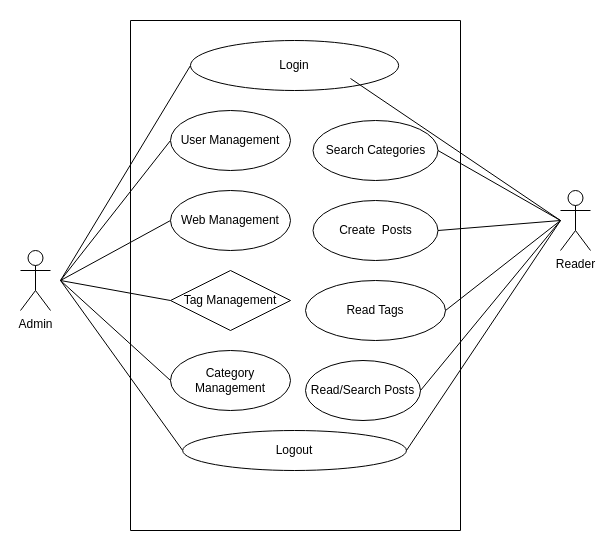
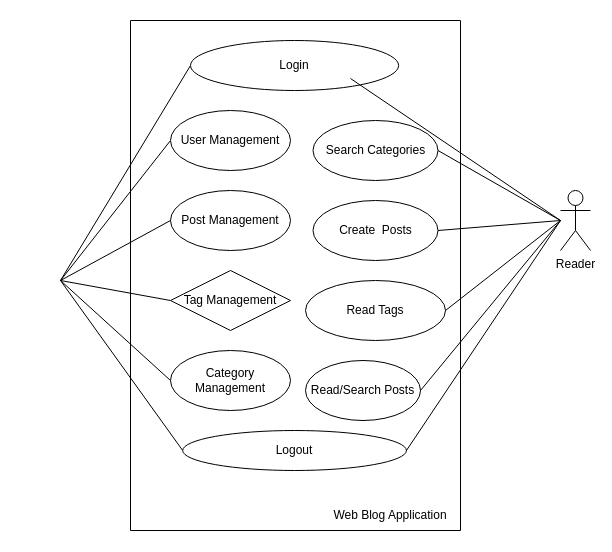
  <mxCell id="0" />
  <mxCell id="1" parent="0" />
- <mxCell id="2" value="Admin" style="shape=umlActor;verticalLabelPosition=bottom;verticalAlign=top;html=1;outlineConnect=0;" parent="1" vertex="1"><mxGeometry x="20" y="250" width="30" height="60" as="geometry" /></mxCell>
  <mxCell id="3" value="" style="swimlane;startSize=0;" parent="1" vertex="1"><mxGeometry x="130" y="20" width="330" height="510" as="geometry" /></mxCell>
  <mxCell id="4" style="edgeStyle=none;shape=connector;rounded=0;orthogonalLoop=1;jettySize=auto;html=1;exitX=0;exitY=0.5;exitDx=0;exitDy=0;strokeColor=default;align=center;verticalAlign=middle;fontFamily=Helvetica;fontSize=11;fontColor=default;labelBackgroundColor=default;endArrow=none;endFill=0;" parent="3" source="5" edge="1"><mxGeometry relative="1" as="geometry"><mxPoint x="-70" y="260" as="targetPoint" /></mxGeometry></mxCell>
  <mxCell id="5" value="Login" style="ellipse;whiteSpace=wrap;html=1;" parent="3" vertex="1"><mxGeometry x="60" y="20" width="208.13" height="50" as="geometry" /></mxCell>
  <mxCell id="6" value="Create&amp;nbsp; Posts" style="ellipse;whiteSpace=wrap;html=1;" parent="3" vertex="1"><mxGeometry x="182.5" y="180" width="125" height="60" as="geometry" /></mxCell>
  <mxCell id="7" style="rounded=0;orthogonalLoop=1;jettySize=auto;html=1;exitX=0;exitY=0.5;exitDx=0;exitDy=0;endArrow=none;endFill=0;" parent="3" source="8" edge="1"><mxGeometry relative="1" as="geometry"><mxPoint x="-70" y="260" as="targetPoint" /></mxGeometry></mxCell>
  <mxCell id="8" value="User Management" style="ellipse;whiteSpace=wrap;html=1;" parent="3" vertex="1"><mxGeometry x="40" y="90" width="120" height="60" as="geometry" /></mxCell>
  <mxCell id="9" style="edgeStyle=none;shape=connector;rounded=0;orthogonalLoop=1;jettySize=auto;html=1;exitX=0;exitY=0.5;exitDx=0;exitDy=0;strokeColor=default;align=center;verticalAlign=middle;fontFamily=Helvetica;fontSize=11;fontColor=default;labelBackgroundColor=default;endArrow=none;endFill=0;" parent="3" source="10" edge="1"><mxGeometry relative="1" as="geometry"><mxPoint x="-70" y="260" as="targetPoint" /></mxGeometry></mxCell>
- <mxCell id="10" value="Web Management" style="ellipse;whiteSpace=wrap;html=1;" parent="3" vertex="1"><mxGeometry x="40" y="170" width="120" height="60" as="geometry" /></mxCell>
+ <mxCell id="10" value="Post Management" style="ellipse;whiteSpace=wrap;html=1;" parent="3" vertex="1"><mxGeometry x="40" y="170" width="120" height="60" as="geometry" /></mxCell>
  <mxCell id="11" style="edgeStyle=none;shape=connector;rounded=0;orthogonalLoop=1;jettySize=auto;html=1;exitX=0;exitY=0.5;exitDx=0;exitDy=0;strokeColor=default;align=center;verticalAlign=middle;fontFamily=Helvetica;fontSize=11;fontColor=default;labelBackgroundColor=default;endArrow=none;endFill=0;" parent="3" source="12" edge="1"><mxGeometry relative="1" as="geometry"><mxPoint x="-70" y="260" as="targetPoint" /></mxGeometry></mxCell>
  <mxCell id="12" value="Tag Management" style="rhombus;whiteSpace=wrap;html=1;" parent="3" vertex="1"><mxGeometry x="40" y="250" width="120" height="60" as="geometry" /></mxCell>
  <mxCell id="13" style="edgeStyle=none;shape=connector;rounded=0;orthogonalLoop=1;jettySize=auto;html=1;exitX=0;exitY=0.5;exitDx=0;exitDy=0;strokeColor=default;align=center;verticalAlign=middle;fontFamily=Helvetica;fontSize=11;fontColor=default;labelBackgroundColor=default;endArrow=none;endFill=0;" parent="3" source="14" edge="1"><mxGeometry relative="1" as="geometry"><mxPoint x="-70" y="260" as="targetPoint" /></mxGeometry></mxCell>
  <mxCell id="14" value="Category Management" style="ellipse;whiteSpace=wrap;html=1;" parent="3" vertex="1"><mxGeometry x="40" y="330" width="120" height="60" as="geometry" /></mxCell>
  <mxCell id="15" style="edgeStyle=none;shape=connector;rounded=0;orthogonalLoop=1;jettySize=auto;html=1;exitX=0;exitY=0.5;exitDx=0;exitDy=0;strokeColor=default;align=center;verticalAlign=middle;fontFamily=Helvetica;fontSize=11;fontColor=default;labelBackgroundColor=default;endArrow=none;endFill=0;" parent="3" source="16" edge="1"><mxGeometry relative="1" as="geometry"><mxPoint x="-70" y="260" as="targetPoint" /></mxGeometry></mxCell>
  <mxCell id="16" value="Logout" style="ellipse;whiteSpace=wrap;html=1;" parent="3" vertex="1"><mxGeometry x="52.19" y="410" width="223.75" height="40" as="geometry" /></mxCell>
  <mxCell id="17" value="Read/Search Posts" style="ellipse;whiteSpace=wrap;html=1;" parent="3" vertex="1"><mxGeometry x="175" y="340" width="115" height="60" as="geometry" /></mxCell>
+ <mxCell id="18" value="Web Blog Application" style="text;html=1;align=center;verticalAlign=middle;whiteSpace=wrap;rounded=0;" parent="3" vertex="1"><mxGeometry x="190" y="480" width="140" height="30" as="geometry" /></mxCell>
  <mxCell id="19" value="Read Tags" style="ellipse;whiteSpace=wrap;html=1;" parent="3" vertex="1"><mxGeometry x="175" y="260" width="140" height="60" as="geometry" /></mxCell>
  <mxCell id="20" value="Search Categories" style="ellipse;whiteSpace=wrap;html=1;" parent="3" vertex="1"><mxGeometry x="182.5" y="100" width="125" height="60" as="geometry" /></mxCell>
  <mxCell id="21" style="edgeStyle=none;shape=connector;rounded=0;orthogonalLoop=1;jettySize=auto;html=1;exitX=1;exitY=0.5;exitDx=0;exitDy=0;strokeColor=default;align=center;verticalAlign=middle;fontFamily=Helvetica;fontSize=11;fontColor=default;labelBackgroundColor=default;endArrow=none;endFill=0;" parent="3" source="19" edge="1"><mxGeometry relative="1" as="geometry"><mxPoint x="430" y="200" as="targetPoint" /><mxPoint x="290" y="280" as="sourcePoint" /></mxGeometry></mxCell>
  <mxCell id="22" value="Reader" style="shape=umlActor;verticalLabelPosition=bottom;verticalAlign=top;html=1;outlineConnect=0;" parent="1" vertex="1"><mxGeometry x="560" y="190" width="30" height="60" as="geometry" /></mxCell>
  <mxCell id="23" style="edgeStyle=none;shape=connector;rounded=0;orthogonalLoop=1;jettySize=auto;html=1;exitX=1;exitY=0.5;exitDx=0;exitDy=0;strokeColor=default;align=center;verticalAlign=middle;fontFamily=Helvetica;fontSize=11;fontColor=default;labelBackgroundColor=default;endArrow=none;endFill=0;" parent="1" edge="1" source="16"><mxGeometry relative="1" as="geometry"><mxPoint x="560" y="220" as="targetPoint" /><mxPoint x="390" y="455" as="sourcePoint" /></mxGeometry></mxCell>
  <mxCell id="24" style="edgeStyle=none;shape=connector;rounded=0;orthogonalLoop=1;jettySize=auto;html=1;exitX=1;exitY=0.5;exitDx=0;exitDy=0;strokeColor=default;align=center;verticalAlign=middle;fontFamily=Helvetica;fontSize=11;fontColor=default;labelBackgroundColor=default;endArrow=none;endFill=0;" parent="1" edge="1"><mxGeometry relative="1" as="geometry"><mxPoint x="560" y="220" as="targetPoint" /><mxPoint x="350" y="78" as="sourcePoint" /><Array as="points" /></mxGeometry></mxCell>
  <mxCell id="25" style="edgeStyle=none;shape=connector;rounded=0;orthogonalLoop=1;jettySize=auto;html=1;exitX=1;exitY=0.5;exitDx=0;exitDy=0;strokeColor=default;align=center;verticalAlign=middle;fontFamily=Helvetica;fontSize=11;fontColor=default;labelBackgroundColor=default;endArrow=none;endFill=0;" parent="1" source="6" edge="1"><mxGeometry relative="1" as="geometry"><mxPoint x="560" y="220" as="targetPoint" /><mxPoint x="440" y="200" as="sourcePoint" /></mxGeometry></mxCell>
  <mxCell id="26" style="edgeStyle=none;shape=connector;rounded=0;orthogonalLoop=1;jettySize=auto;html=1;exitX=1;exitY=0.5;exitDx=0;exitDy=0;strokeColor=default;align=center;verticalAlign=middle;fontFamily=Helvetica;fontSize=11;fontColor=default;labelBackgroundColor=default;endArrow=none;endFill=0;" parent="1" source="20" edge="1"><mxGeometry relative="1" as="geometry"><mxPoint x="560" y="220" as="targetPoint" /><mxPoint x="590" y="180" as="sourcePoint" /></mxGeometry></mxCell>
  <mxCell id="27" style="edgeStyle=none;shape=connector;rounded=0;orthogonalLoop=1;jettySize=auto;html=1;exitX=1;exitY=0.5;exitDx=0;exitDy=0;strokeColor=default;align=center;verticalAlign=middle;fontFamily=Helvetica;fontSize=11;fontColor=default;labelBackgroundColor=default;endArrow=none;endFill=0;" edge="1" parent="1" source="17"><mxGeometry relative="1" as="geometry"><mxPoint x="560" y="220" as="targetPoint" /><mxPoint x="680" y="280" as="sourcePoint" /></mxGeometry></mxCell>
